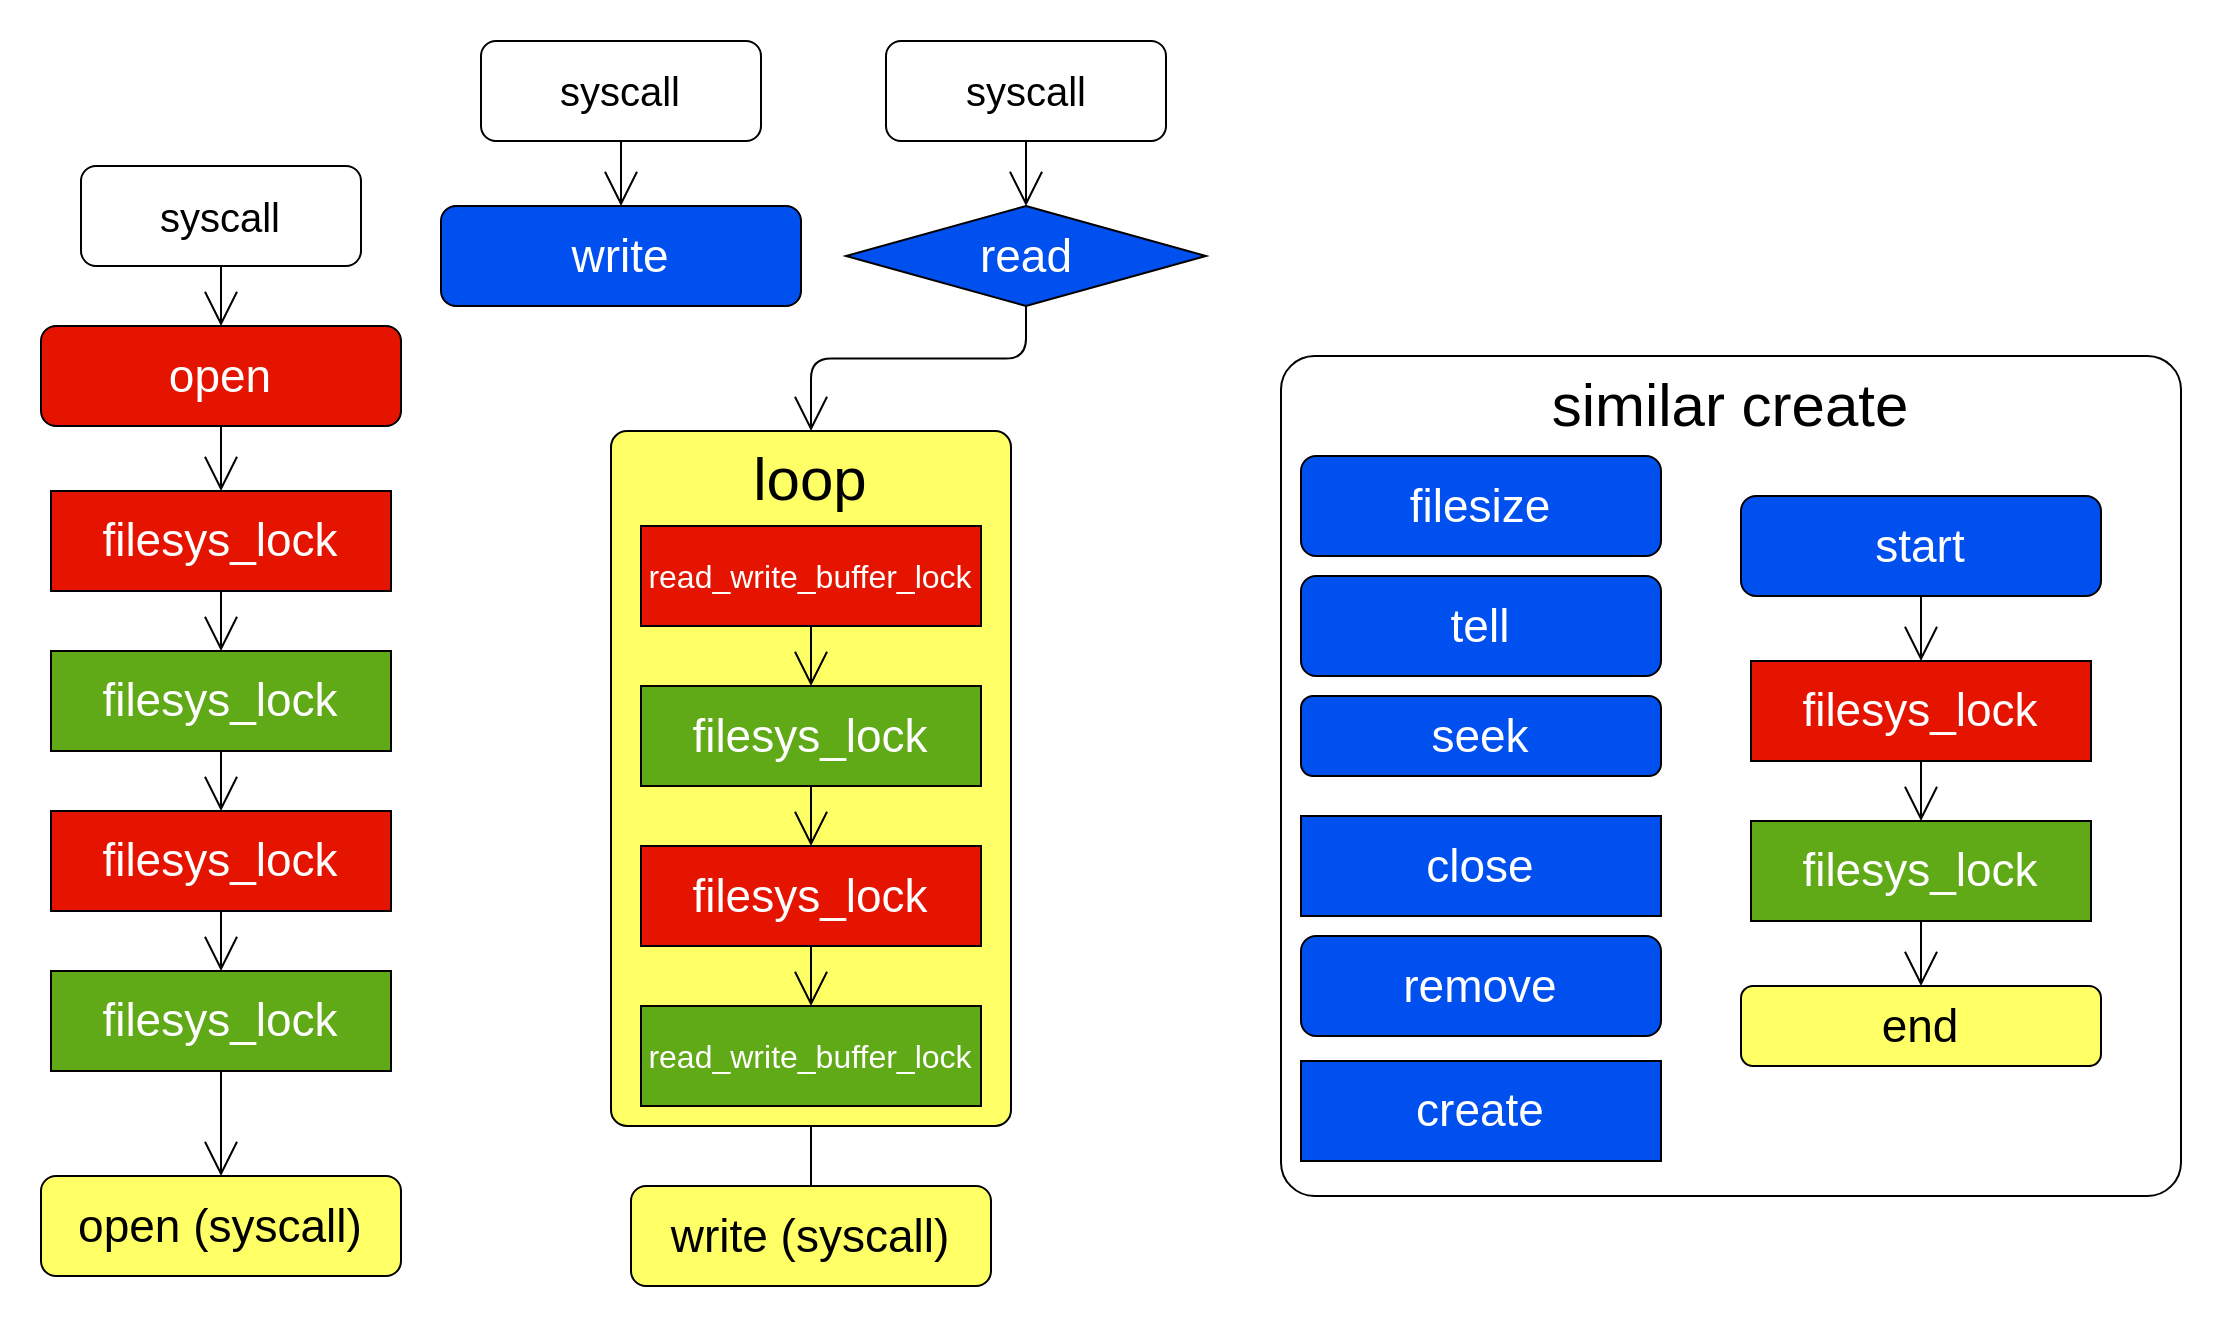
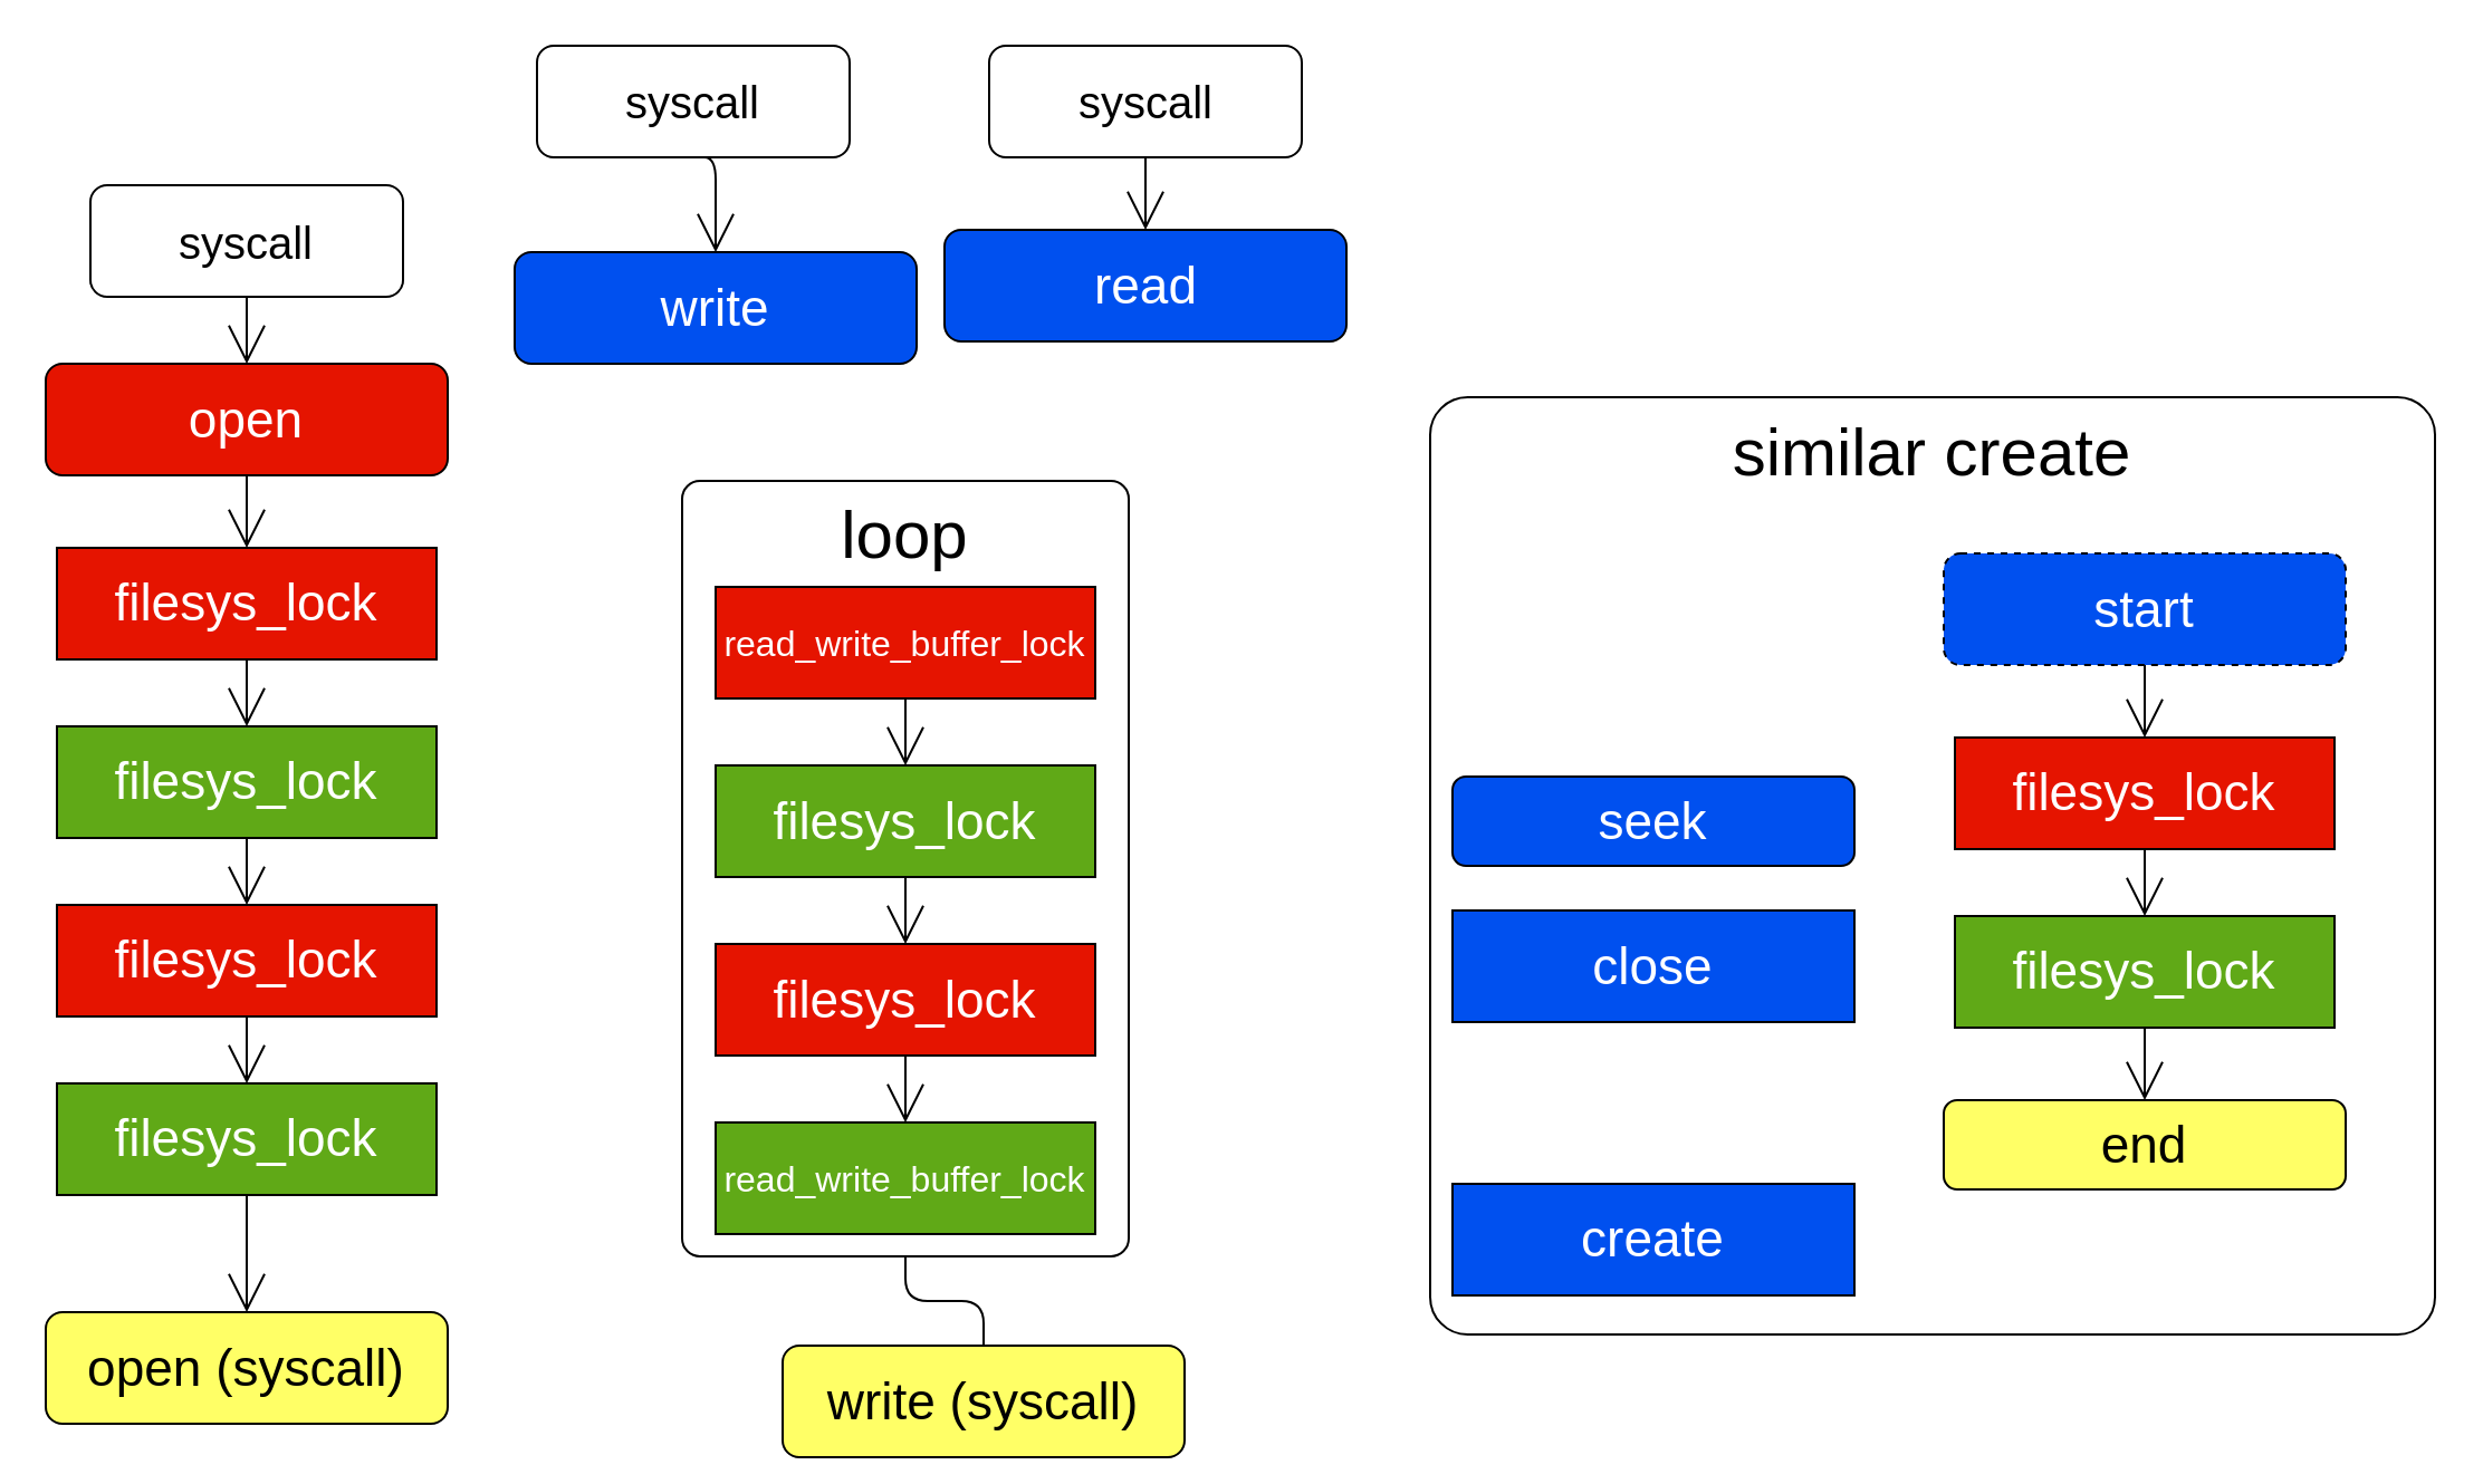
  <mxCell id="0" />
  <mxCell id="1" parent="0" />
  <mxCell id="2" style="edgeStyle=orthogonalEdgeStyle;rounded=1;jumpStyle=arc;jumpSize=15;orthogonalLoop=1;jettySize=auto;html=1;exitX=0.5;exitY=1;exitDx=0;exitDy=0;entryX=0.5;entryY=0;entryDx=0;entryDy=0;endArrow=none;endFill=0;endSize=15;fontSize=16;fontColor=#000000;" edge="1" parent="1" source="3" target="39"><mxGeometry relative="1" as="geometry" /></mxCell>
- <mxCell id="3" value="loop" style="rounded=1;whiteSpace=wrap;html=1;strokeColor=#000000;fontSize=30;arcSize=4;verticalAlign=top;fillColor=#ffff66;" vertex="1" parent="1"><mxGeometry x="305" y="215" width="200" height="347.5" as="geometry" /></mxCell>
+ <mxCell id="3" value="loop" style="rounded=1;whiteSpace=wrap;html=1;strokeColor=#000000;fontSize=30;arcSize=4;verticalAlign=top;" vertex="1" parent="1"><mxGeometry x="305" y="215" width="200" height="347.5" as="geometry" /></mxCell>
  <mxCell id="4" value="similar create" style="rounded=1;whiteSpace=wrap;html=1;strokeColor=#000000;fontSize=30;arcSize=4;verticalAlign=top;" vertex="1" parent="1"><mxGeometry x="640" y="177.5" width="450" height="420" as="geometry" /></mxCell>
  <mxCell id="5" value="close" style="whiteSpace=wrap;html=1;fontSize=23;fillColor=#0050ef;fontColor=#ffffff;rounded=0;" vertex="1" parent="1"><mxGeometry x="650" y="407.5" width="180" height="50" as="geometry" /></mxCell>
  <mxCell id="6" value="seek" style="rounded=1;whiteSpace=wrap;html=1;fontSize=23;fillColor=#0050ef;fontColor=#ffffff;" vertex="1" parent="1"><mxGeometry x="650" y="347.5" width="180" height="40" as="geometry" /></mxCell>
- <mxCell id="7" value="write" style="rounded=1;whiteSpace=wrap;html=1;fontSize=23;fillColor=#0050ef;fontColor=#ffffff;" vertex="1" parent="1"><mxGeometry x="220" y="102.5" width="180" height="50" as="geometry" /></mxCell>
- <mxCell id="8" style="edgeStyle=orthogonalEdgeStyle;rounded=1;jumpStyle=arc;jumpSize=15;orthogonalLoop=1;jettySize=auto;html=1;exitX=0.5;exitY=1;exitDx=0;exitDy=0;endArrow=open;endFill=0;endSize=15;fontSize=16;fontColor=#000000;entryX=0.5;entryY=0;entryDx=0;entryDy=0;" edge="1" parent="1" source="9" target="3"><mxGeometry relative="1" as="geometry"><mxPoint x="430" y="192.5" as="targetPoint" /></mxGeometry></mxCell>
- <mxCell id="9" value="read" style="rhombus;whiteSpace=wrap;html=1;fontSize=23;fillColor=#0050ef;fontColor=#ffffff;" vertex="1" parent="1"><mxGeometry x="422.5" y="102.5" width="180" height="50" as="geometry" /></mxCell>
- <mxCell id="10" value="filesize" style="rounded=1;whiteSpace=wrap;html=1;fontSize=23;fillColor=#0050ef;fontColor=#ffffff;" vertex="1" parent="1"><mxGeometry x="650" y="227.5" width="180" height="50" as="geometry" /></mxCell>
+ <mxCell id="7" value="write" style="rounded=1;whiteSpace=wrap;html=1;fontSize=23;fillColor=#0050ef;fontColor=#ffffff;" vertex="1" parent="1"><mxGeometry x="230" y="112.5" width="180" height="50" as="geometry" /></mxCell>
+ <mxCell id="9" value="read" style="rounded=1;whiteSpace=wrap;html=1;fontSize=23;fillColor=#0050ef;fontColor=#ffffff;" vertex="1" parent="1"><mxGeometry x="422.5" y="102.5" width="180" height="50" as="geometry" /></mxCell>
  <mxCell id="11" style="edgeStyle=orthogonalEdgeStyle;rounded=1;jumpStyle=arc;jumpSize=15;orthogonalLoop=1;jettySize=auto;html=1;exitX=0.5;exitY=1;exitDx=0;exitDy=0;entryX=0.5;entryY=0;entryDx=0;entryDy=0;endArrow=open;endFill=0;endSize=15;fontSize=22;fontColor=#000000;" edge="1" parent="1" source="12" target="20"><mxGeometry relative="1" as="geometry" /></mxCell>
  <mxCell id="12" value="open" style="rounded=1;whiteSpace=wrap;html=1;fontSize=23;fillColor=#e51400;fontColor=#ffffff;" vertex="1" parent="1"><mxGeometry x="20" y="162.5" width="180" height="50" as="geometry" /></mxCell>
- <mxCell id="13" value="remove" style="rounded=1;whiteSpace=wrap;html=1;fontSize=23;fillColor=#0050ef;fontColor=#ffffff;" vertex="1" parent="1"><mxGeometry x="650" y="467.5" width="180" height="50" as="geometry" /></mxCell>
  <mxCell id="14" value="create" style="whiteSpace=wrap;html=1;fontSize=23;fillColor=#0050ef;fontColor=#ffffff;rounded=0;" vertex="1" parent="1"><mxGeometry x="650" y="530" width="180" height="50" as="geometry" /></mxCell>
  <mxCell id="15" style="edgeStyle=orthogonalEdgeStyle;rounded=1;orthogonalLoop=1;jettySize=auto;html=1;exitX=0.5;exitY=1;exitDx=0;exitDy=0;entryX=0.5;entryY=0;entryDx=0;entryDy=0;endArrow=open;endFill=0;endSize=15;fontSize=17;" edge="1" parent="1" source="16" target="18"><mxGeometry relative="1" as="geometry" /></mxCell>
  <mxCell id="16" value="filesys_lock" style="rounded=0;whiteSpace=wrap;html=1;fontSize=23;fillColor=#e51400;fontColor=#ffffff;" vertex="1" parent="1"><mxGeometry x="875" y="330" width="170" height="50" as="geometry" /></mxCell>
  <mxCell id="17" style="edgeStyle=orthogonalEdgeStyle;rounded=1;jumpStyle=arc;jumpSize=15;orthogonalLoop=1;jettySize=auto;html=1;exitX=0.5;exitY=1;exitDx=0;exitDy=0;entryX=0.5;entryY=0;entryDx=0;entryDy=0;endArrow=open;endFill=0;endSize=15;fontSize=22;fontColor=#000000;" edge="1" parent="1" source="18" target="26"><mxGeometry relative="1" as="geometry" /></mxCell>
  <mxCell id="18" value="filesys_lock" style="rounded=0;whiteSpace=wrap;html=1;fontSize=23;fillColor=#60a917;fontColor=#ffffff;" vertex="1" parent="1"><mxGeometry x="875" y="410" width="170" height="50" as="geometry" /></mxCell>
  <mxCell id="19" style="edgeStyle=orthogonalEdgeStyle;rounded=1;orthogonalLoop=1;jettySize=auto;html=1;exitX=0.5;exitY=1;exitDx=0;exitDy=0;entryX=0.5;entryY=0;entryDx=0;entryDy=0;endArrow=open;endFill=0;endSize=15;fontSize=17;" edge="1" parent="1" source="20" target="22"><mxGeometry relative="1" as="geometry" /></mxCell>
  <mxCell id="20" value="filesys_lock" style="rounded=0;whiteSpace=wrap;html=1;fontSize=23;fillColor=#e51400;fontColor=#ffffff;" vertex="1" parent="1"><mxGeometry x="25" y="245" width="170" height="50" as="geometry" /></mxCell>
  <mxCell id="21" style="edgeStyle=orthogonalEdgeStyle;rounded=1;jumpStyle=arc;jumpSize=15;orthogonalLoop=1;jettySize=auto;html=1;exitX=0.5;exitY=1;exitDx=0;exitDy=0;entryX=0.5;entryY=0;entryDx=0;entryDy=0;endArrow=open;endFill=0;endSize=15;fontSize=22;fontColor=#000000;" edge="1" parent="1" source="22" target="28"><mxGeometry relative="1" as="geometry" /></mxCell>
  <mxCell id="22" value="filesys_lock" style="rounded=0;whiteSpace=wrap;html=1;fontSize=23;fillColor=#60a917;fontColor=#ffffff;" vertex="1" parent="1"><mxGeometry x="25" y="325" width="170" height="50" as="geometry" /></mxCell>
- <mxCell id="23" value="tell" style="rounded=1;whiteSpace=wrap;html=1;fontSize=23;fillColor=#0050ef;fontColor=#ffffff;" vertex="1" parent="1"><mxGeometry x="650" y="287.5" width="180" height="50" as="geometry" /></mxCell>
  <mxCell id="24" style="edgeStyle=orthogonalEdgeStyle;rounded=1;jumpStyle=arc;jumpSize=15;orthogonalLoop=1;jettySize=auto;html=1;exitX=0.5;exitY=1;exitDx=0;exitDy=0;endArrow=open;endFill=0;endSize=15;fontSize=22;fontColor=#000000;" edge="1" parent="1" source="25" target="16"><mxGeometry relative="1" as="geometry" /></mxCell>
- <mxCell id="25" value="start" style="rounded=1;whiteSpace=wrap;html=1;fontSize=23;fillColor=#0050ef;fontColor=#ffffff;" vertex="1" parent="1"><mxGeometry x="870" y="247.5" width="180" height="50" as="geometry" /></mxCell>
+ <mxCell id="25" value="start" style="rounded=1;whiteSpace=wrap;html=1;fontSize=23;fillColor=#0050ef;fontColor=#ffffff;dashed=1;" vertex="1" parent="1"><mxGeometry x="870" y="247.5" width="180" height="50" as="geometry" /></mxCell>
  <mxCell id="26" value="end" style="rounded=1;whiteSpace=wrap;html=1;fontSize=23;fillColor=#FFFF66;" vertex="1" parent="1"><mxGeometry x="870" y="492.5" width="180" height="40" as="geometry" /></mxCell>
  <mxCell id="27" style="edgeStyle=orthogonalEdgeStyle;rounded=1;orthogonalLoop=1;jettySize=auto;html=1;exitX=0.5;exitY=1;exitDx=0;exitDy=0;entryX=0.5;entryY=0;entryDx=0;entryDy=0;endArrow=open;endFill=0;endSize=15;fontSize=17;" edge="1" parent="1" source="28" target="30"><mxGeometry relative="1" as="geometry" /></mxCell>
  <mxCell id="28" value="filesys_lock" style="rounded=0;whiteSpace=wrap;html=1;fontSize=23;fillColor=#e51400;fontColor=#ffffff;" vertex="1" parent="1"><mxGeometry x="25" y="405" width="170" height="50" as="geometry" /></mxCell>
  <mxCell id="29" style="edgeStyle=orthogonalEdgeStyle;rounded=1;jumpStyle=arc;jumpSize=15;orthogonalLoop=1;jettySize=auto;html=1;exitX=0.5;exitY=1;exitDx=0;exitDy=0;entryX=0.5;entryY=0;entryDx=0;entryDy=0;endArrow=open;endFill=0;endSize=15;fontSize=22;fontColor=#000000;" edge="1" parent="1" source="30" target="31"><mxGeometry relative="1" as="geometry" /></mxCell>
  <mxCell id="30" value="filesys_lock" style="rounded=0;whiteSpace=wrap;html=1;fontSize=23;fillColor=#60a917;fontColor=#ffffff;" vertex="1" parent="1"><mxGeometry x="25" y="485" width="170" height="50" as="geometry" /></mxCell>
  <mxCell id="31" value="open (syscall)" style="rounded=1;whiteSpace=wrap;html=1;fontSize=23;fillColor=#FFFF66;" vertex="1" parent="1"><mxGeometry x="20" y="587.5" width="180" height="50" as="geometry" /></mxCell>
  <mxCell id="32" style="edgeStyle=orthogonalEdgeStyle;rounded=1;jumpStyle=arc;jumpSize=15;orthogonalLoop=1;jettySize=auto;html=1;exitX=0.5;exitY=1;exitDx=0;exitDy=0;entryX=0.5;entryY=0;entryDx=0;entryDy=0;endArrow=open;endFill=0;endSize=15;fontSize=16;fontColor=#000000;" edge="1" parent="1" source="33" target="36"><mxGeometry relative="1" as="geometry" /></mxCell>
  <mxCell id="33" value="read_write_buffer_lock" style="rounded=0;whiteSpace=wrap;html=1;fontSize=16;fillColor=#e51400;fontColor=#ffffff;" vertex="1" parent="1"><mxGeometry x="320" y="262.5" width="170" height="50" as="geometry" /></mxCell>
  <mxCell id="34" value="read_write_buffer_lock" style="rounded=0;whiteSpace=wrap;html=1;fontSize=16;fillColor=#60a917;fontColor=#ffffff;" vertex="1" parent="1"><mxGeometry x="320" y="502.5" width="170" height="50" as="geometry" /></mxCell>
  <mxCell id="35" style="edgeStyle=orthogonalEdgeStyle;rounded=1;jumpStyle=arc;jumpSize=15;orthogonalLoop=1;jettySize=auto;html=1;exitX=0.5;exitY=1;exitDx=0;exitDy=0;entryX=0.5;entryY=0;entryDx=0;entryDy=0;endArrow=open;endFill=0;endSize=15;fontSize=22;fontColor=#000000;" edge="1" parent="1" source="36" target="38"><mxGeometry relative="1" as="geometry" /></mxCell>
  <mxCell id="36" value="filesys_lock" style="rounded=0;whiteSpace=wrap;html=1;fontSize=23;fillColor=#60a917;fontColor=#ffffff;" vertex="1" parent="1"><mxGeometry x="320" y="342.5" width="170" height="50" as="geometry" /></mxCell>
  <mxCell id="37" style="edgeStyle=orthogonalEdgeStyle;rounded=1;jumpStyle=arc;jumpSize=15;orthogonalLoop=1;jettySize=auto;html=1;exitX=0.5;exitY=1;exitDx=0;exitDy=0;entryX=0.5;entryY=0;entryDx=0;entryDy=0;endArrow=open;endFill=0;endSize=15;fontSize=16;fontColor=#000000;" edge="1" parent="1" source="38" target="34"><mxGeometry relative="1" as="geometry" /></mxCell>
  <mxCell id="38" value="filesys_lock" style="rounded=0;whiteSpace=wrap;html=1;fontSize=23;fillColor=#e51400;fontColor=#ffffff;" vertex="1" parent="1"><mxGeometry x="320" y="422.5" width="170" height="50" as="geometry" /></mxCell>
- <mxCell id="39" value="write (syscall)" style="rounded=1;whiteSpace=wrap;html=1;fontSize=23;fillColor=#FFFF66;" vertex="1" parent="1"><mxGeometry x="315" y="592.5" width="180" height="50" as="geometry" /></mxCell>
+ <mxCell id="39" value="write (syscall)" style="rounded=1;whiteSpace=wrap;html=1;fontSize=23;fillColor=#FFFF66;" vertex="1" parent="1"><mxGeometry x="350" y="602.5" width="180" height="50" as="geometry" /></mxCell>
  <mxCell id="40" style="edgeStyle=orthogonalEdgeStyle;rounded=1;jumpStyle=arc;jumpSize=15;orthogonalLoop=1;jettySize=auto;html=1;exitX=0.5;exitY=1;exitDx=0;exitDy=0;entryX=0.5;entryY=0;entryDx=0;entryDy=0;endArrow=open;endFill=0;endSize=15;fontSize=20;fontColor=#000000;" edge="1" parent="1" source="41" target="7"><mxGeometry relative="1" as="geometry" /></mxCell>
  <mxCell id="41" value="syscall" style="rounded=1;whiteSpace=wrap;html=1;fontSize=20;" vertex="1" parent="1"><mxGeometry x="240" y="20" width="140" height="50" as="geometry" /></mxCell>
  <mxCell id="42" style="edgeStyle=orthogonalEdgeStyle;rounded=1;jumpStyle=arc;jumpSize=15;orthogonalLoop=1;jettySize=auto;html=1;exitX=0.5;exitY=1;exitDx=0;exitDy=0;entryX=0.5;entryY=0;entryDx=0;entryDy=0;endArrow=open;endFill=0;endSize=15;fontSize=20;fontColor=#000000;" edge="1" parent="1" source="43" target="9"><mxGeometry relative="1" as="geometry" /></mxCell>
  <mxCell id="43" value="syscall" style="rounded=1;whiteSpace=wrap;html=1;fontSize=20;" vertex="1" parent="1"><mxGeometry x="442.5" y="20" width="140" height="50" as="geometry" /></mxCell>
  <mxCell id="44" style="edgeStyle=orthogonalEdgeStyle;rounded=1;jumpStyle=arc;jumpSize=15;orthogonalLoop=1;jettySize=auto;html=1;exitX=0.5;exitY=1;exitDx=0;exitDy=0;entryX=0.5;entryY=0;entryDx=0;entryDy=0;endArrow=open;endFill=0;endSize=15;fontSize=20;fontColor=#000000;" edge="1" parent="1" source="45" target="12"><mxGeometry relative="1" as="geometry" /></mxCell>
  <mxCell id="45" value="syscall" style="rounded=1;whiteSpace=wrap;html=1;fontSize=20;" vertex="1" parent="1"><mxGeometry x="40" y="82.5" width="140" height="50" as="geometry" /></mxCell>
